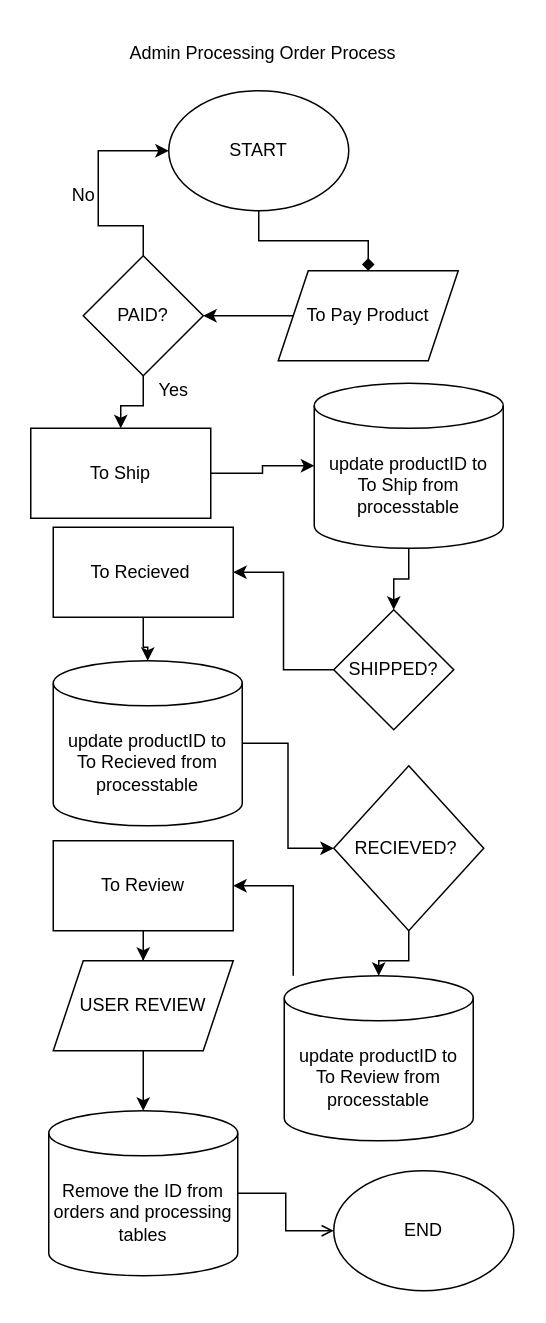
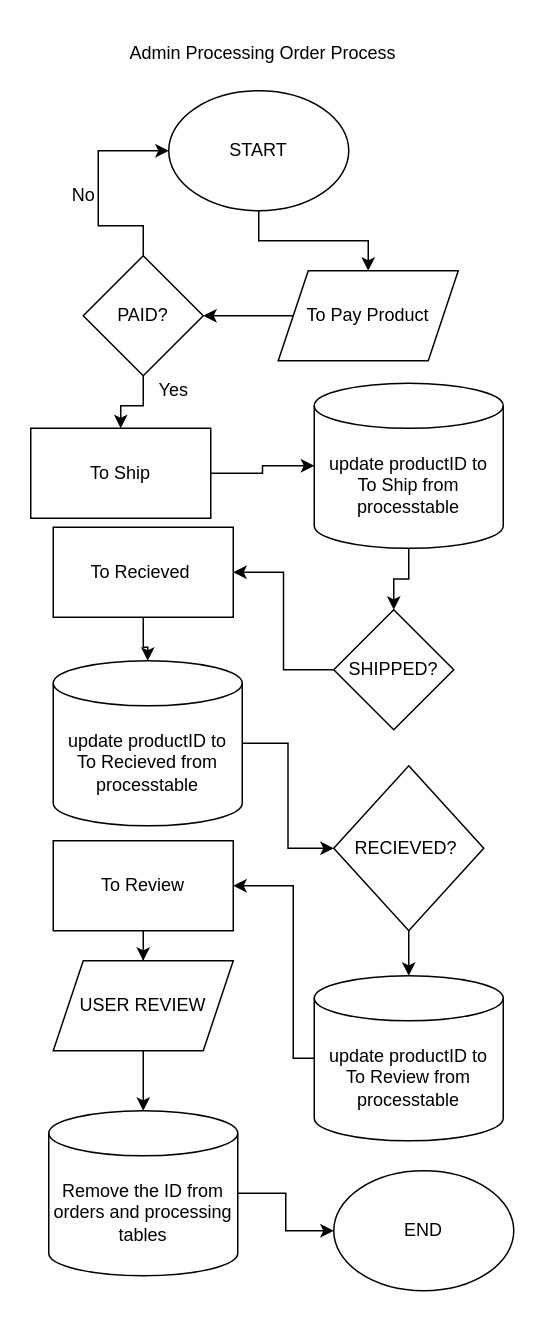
  <mxCell id="0" />
  <mxCell id="1" parent="0" />
  <mxCell id="2" value="Admin Processing Order Process" style="text;html=1;strokeColor=none;fillColor=none;align=center;verticalAlign=middle;whiteSpace=wrap;rounded=0;" parent="1" vertex="1"><mxGeometry x="85" y="20" width="180" height="30" as="geometry" /></mxCell>
- <mxCell id="3" value="" style="edgeStyle=orthogonalEdgeStyle;rounded=0;orthogonalLoop=1;jettySize=auto;html=1;endArrow=diamond;" parent="1" source="4" target="6" edge="1"><mxGeometry relative="1" as="geometry" /></mxCell>
+ <mxCell id="3" value="" style="edgeStyle=orthogonalEdgeStyle;rounded=0;orthogonalLoop=1;jettySize=auto;html=1;" parent="1" source="4" target="6" edge="1"><mxGeometry relative="1" as="geometry" /></mxCell>
  <mxCell id="4" value="START" style="ellipse;whiteSpace=wrap;html=1;" parent="1" vertex="1"><mxGeometry x="112" y="60" width="120" height="80" as="geometry" /></mxCell>
  <mxCell id="5" value="" style="edgeStyle=orthogonalEdgeStyle;rounded=0;orthogonalLoop=1;jettySize=auto;html=1;" parent="1" source="6" target="9" edge="1"><mxGeometry relative="1" as="geometry" /></mxCell>
  <mxCell id="6" value="To Pay Product" style="shape=parallelogram;perimeter=parallelogramPerimeter;whiteSpace=wrap;html=1;fixedSize=1;" parent="1" vertex="1"><mxGeometry x="185" y="180" width="120" height="60" as="geometry" /></mxCell>
  <mxCell id="7" value="" style="edgeStyle=orthogonalEdgeStyle;rounded=0;orthogonalLoop=1;jettySize=auto;html=1;" parent="1" source="9" target="11" edge="1"><mxGeometry relative="1" as="geometry" /></mxCell>
  <mxCell id="8" style="edgeStyle=orthogonalEdgeStyle;rounded=0;orthogonalLoop=1;jettySize=auto;html=1;entryX=0;entryY=0.5;entryDx=0;entryDy=0;" edge="1" parent="1" source="9" target="4"><mxGeometry relative="1" as="geometry"><mxPoint x="35" y="100" as="targetPoint" /><Array as="points"><mxPoint x="95" y="150" /><mxPoint y="150" x="65" /><mxPoint y="100" x="65" /></Array></mxGeometry></mxCell>
  <mxCell id="9" value="PAID?" style="rhombus;whiteSpace=wrap;html=1;" parent="1" vertex="1"><mxGeometry x="55" y="170" width="80" height="80" as="geometry" /></mxCell>
  <mxCell id="10" value="" style="edgeStyle=orthogonalEdgeStyle;rounded=0;orthogonalLoop=1;jettySize=auto;html=1;" parent="1" source="11" target="13" edge="1"><mxGeometry relative="1" as="geometry" /></mxCell>
  <mxCell id="11" value="To Ship" style="whiteSpace=wrap;html=1;" parent="1" vertex="1"><mxGeometry x="20" y="285" width="120" height="60" as="geometry" /></mxCell>
  <mxCell id="12" value="" style="edgeStyle=orthogonalEdgeStyle;rounded=0;orthogonalLoop=1;jettySize=auto;html=1;" parent="1" source="13" target="15" edge="1"><mxGeometry relative="1" as="geometry" /></mxCell>
  <mxCell id="13" value="update productID to &lt;br&gt;To Ship from &lt;br&gt;processtable" style="shape=cylinder3;whiteSpace=wrap;html=1;boundedLbl=1;backgroundOutline=1;size=15;" parent="1" vertex="1"><mxGeometry x="209" y="255" width="126" height="110" as="geometry" /></mxCell>
  <mxCell id="14" value="" style="edgeStyle=orthogonalEdgeStyle;rounded=0;orthogonalLoop=1;jettySize=auto;html=1;" parent="1" source="15" target="17" edge="1"><mxGeometry relative="1" as="geometry" /></mxCell>
  <mxCell id="15" value="SHIPPED?" style="rhombus;whiteSpace=wrap;html=1;" parent="1" vertex="1"><mxGeometry x="222" y="406" width="80" height="80" as="geometry" /></mxCell>
  <mxCell id="16" value="" style="edgeStyle=orthogonalEdgeStyle;rounded=0;orthogonalLoop=1;jettySize=auto;html=1;" parent="1" source="17" target="19" edge="1"><mxGeometry relative="1" as="geometry" /></mxCell>
  <mxCell id="17" value="To Recieved&amp;nbsp;" style="whiteSpace=wrap;html=1;" parent="1" vertex="1"><mxGeometry x="35" y="351" width="120" height="60" as="geometry" /></mxCell>
  <mxCell id="18" value="" style="edgeStyle=orthogonalEdgeStyle;rounded=0;orthogonalLoop=1;jettySize=auto;html=1;" parent="1" source="19" target="21" edge="1"><mxGeometry relative="1" as="geometry" /></mxCell>
  <mxCell id="19" value="update productID to &lt;br&gt;To Recieved from &lt;br&gt;processtable" style="shape=cylinder3;whiteSpace=wrap;html=1;boundedLbl=1;backgroundOutline=1;size=15;" parent="1" vertex="1"><mxGeometry x="35" y="440" width="126" height="110" as="geometry" /></mxCell>
  <mxCell id="20" value="" style="edgeStyle=orthogonalEdgeStyle;rounded=0;orthogonalLoop=1;jettySize=auto;html=1;" parent="1" source="21" target="23" edge="1"><mxGeometry relative="1" as="geometry" /></mxCell>
  <mxCell id="21" value="RECIEVED?&amp;nbsp;" style="rhombus;whiteSpace=wrap;html=1;" parent="1" vertex="1"><mxGeometry x="222" y="510" width="100" height="110" as="geometry" /></mxCell>
  <mxCell id="22" value="" style="edgeStyle=orthogonalEdgeStyle;rounded=0;orthogonalLoop=1;jettySize=auto;html=1;" parent="1" source="23" target="25" edge="1"><mxGeometry relative="1" as="geometry"><Array as="points"><mxPoint x="195" y="705" /><mxPoint x="195" y="590" /></Array></mxGeometry></mxCell>
- <mxCell id="23" value="update productID to &lt;br&gt;To Review from &lt;br&gt;processtable" style="shape=cylinder3;whiteSpace=wrap;html=1;boundedLbl=1;backgroundOutline=1;size=15;" parent="1" vertex="1"><mxGeometry x="189" y="650" width="126" height="110" as="geometry" /></mxCell>
+ <mxCell id="23" value="update productID to &lt;br&gt;To Review from &lt;br&gt;processtable" style="shape=cylinder3;whiteSpace=wrap;html=1;boundedLbl=1;backgroundOutline=1;size=15;" parent="1" vertex="1"><mxGeometry x="209" y="650" width="126" height="110" as="geometry" /></mxCell>
  <mxCell id="24" value="" style="edgeStyle=orthogonalEdgeStyle;rounded=0;orthogonalLoop=1;jettySize=auto;html=1;" parent="1" source="25" target="27" edge="1"><mxGeometry relative="1" as="geometry" /></mxCell>
  <mxCell id="25" value="To Review" style="whiteSpace=wrap;html=1;" parent="1" vertex="1"><mxGeometry x="35" y="560" width="120" height="60" as="geometry" /></mxCell>
  <mxCell id="26" value="" style="edgeStyle=orthogonalEdgeStyle;rounded=0;orthogonalLoop=1;jettySize=auto;html=1;" parent="1" source="27" target="29" edge="1"><mxGeometry relative="1" as="geometry" /></mxCell>
  <mxCell id="27" value="USER REVIEW" style="shape=parallelogram;perimeter=parallelogramPerimeter;whiteSpace=wrap;html=1;fixedSize=1;" parent="1" vertex="1"><mxGeometry x="35" y="640" width="120" height="60" as="geometry" /></mxCell>
- <mxCell id="28" value="" style="edgeStyle=orthogonalEdgeStyle;rounded=0;orthogonalLoop=1;jettySize=auto;html=1;endArrow=open;" parent="1" source="29" target="30" edge="1"><mxGeometry relative="1" as="geometry" /></mxCell>
+ <mxCell id="28" value="" style="edgeStyle=orthogonalEdgeStyle;rounded=0;orthogonalLoop=1;jettySize=auto;html=1;" parent="1" source="29" target="30" edge="1"><mxGeometry relative="1" as="geometry" /></mxCell>
  <mxCell id="29" value="Remove the ID from orders and processing tables" style="shape=cylinder3;whiteSpace=wrap;html=1;boundedLbl=1;backgroundOutline=1;size=15;" parent="1" vertex="1"><mxGeometry x="32" y="740" width="126" height="110" as="geometry" /></mxCell>
  <mxCell id="30" value="END" style="ellipse;whiteSpace=wrap;html=1;" parent="1" vertex="1"><mxGeometry x="222" y="780" width="120" height="80" as="geometry" /></mxCell>
  <mxCell id="31" value="No" style="text;html=1;align=center;verticalAlign=middle;resizable=0;points=[];autosize=1;strokeColor=none;fillColor=none;" vertex="1" parent="1"><mxGeometry x="35" y="115" width="40" height="30" as="geometry" /></mxCell>
  <mxCell id="32" value="Yes" style="text;html=1;align=center;verticalAlign=middle;resizable=0;points=[];autosize=1;strokeColor=none;fillColor=none;" vertex="1" parent="1"><mxGeometry x="95" y="245" width="40" height="30" as="geometry" /></mxCell>
